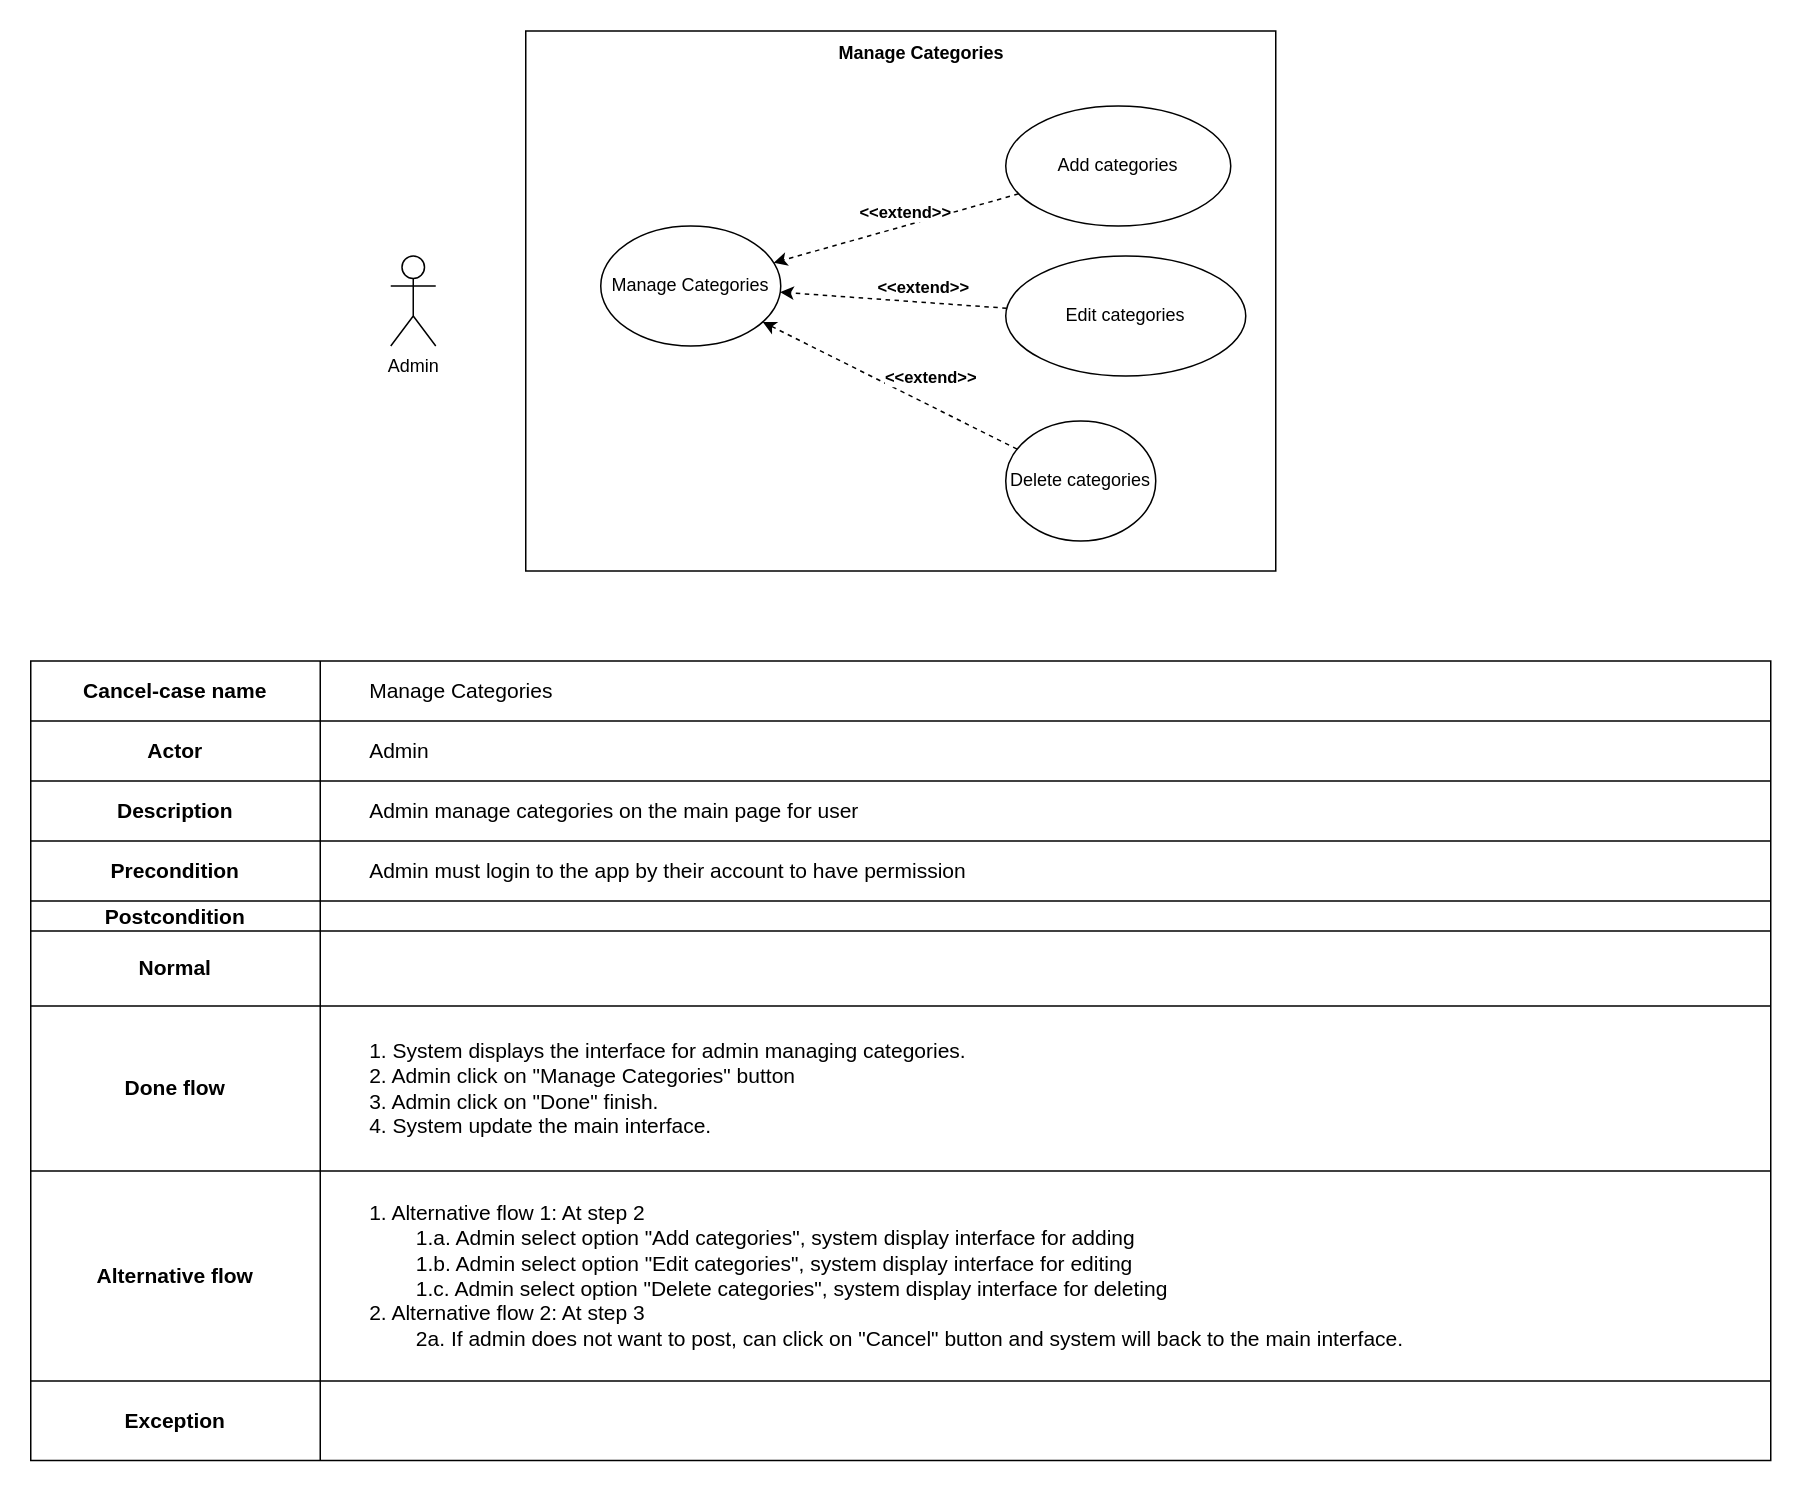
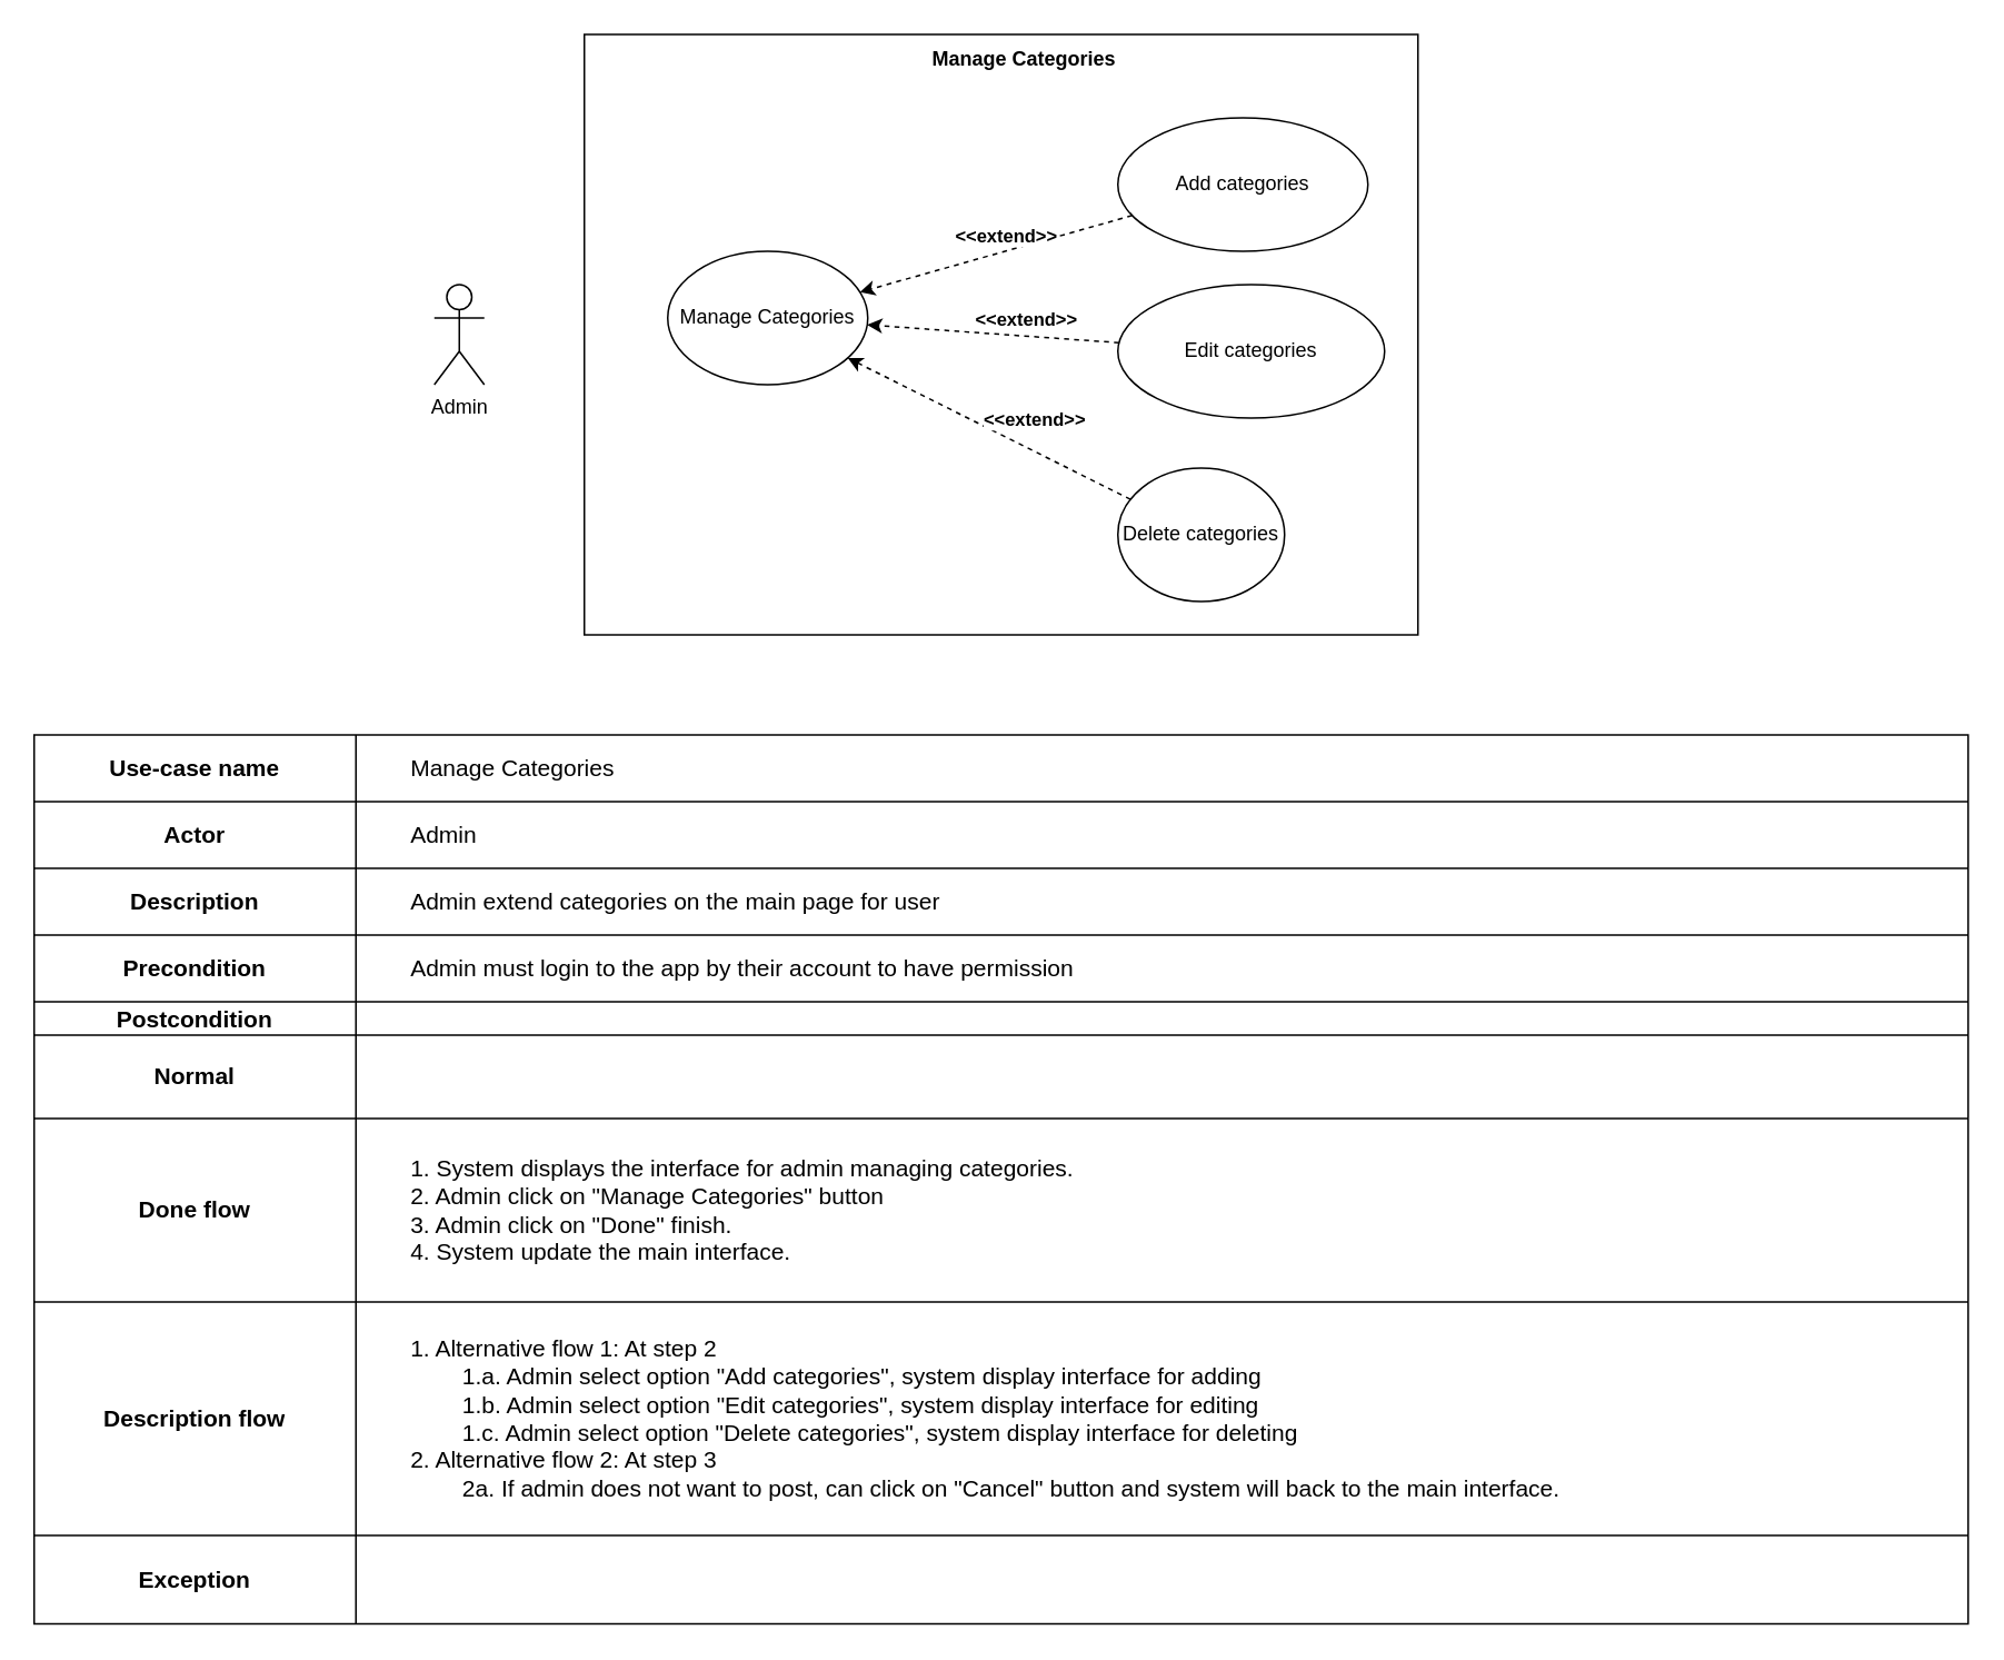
  <mxCell id="0" />
  <mxCell id="1" parent="0" />
  <mxCell id="2" value="Admin" style="shape=umlActor;verticalLabelPosition=bottom;verticalAlign=top;html=1;outlineConnect=0;" vertex="1" parent="1"><mxGeometry x="260" y="170" width="30" height="60" as="geometry" /></mxCell>
  <mxCell id="3" value="" style="rounded=0;whiteSpace=wrap;html=1;" vertex="1" parent="1"><mxGeometry x="350" y="20" width="500" height="360" as="geometry" /></mxCell>
  <mxCell id="4" value="&lt;b&gt;Manage Categories&lt;/b&gt;" style="text;html=1;strokeColor=none;fillColor=none;align=center;verticalAlign=middle;whiteSpace=wrap;rounded=0;" vertex="1" parent="1"><mxGeometry x="539" y="20" width="150" height="30" as="geometry" /></mxCell>
  <mxCell id="5" value="Manage Categories" style="ellipse;whiteSpace=wrap;html=1;" vertex="1" parent="1"><mxGeometry x="400" y="150" width="120" height="80" as="geometry" /></mxCell>
  <mxCell id="6" style="rounded=0;orthogonalLoop=1;jettySize=auto;html=1;dashed=1;" edge="1" parent="1" source="8" target="5"><mxGeometry relative="1" as="geometry" /></mxCell>
  <mxCell id="7" value="&lt;b&gt;&amp;lt;&amp;lt;extend&amp;gt;&amp;gt;&lt;/b&gt;" style="edgeLabel;html=1;align=center;verticalAlign=middle;resizable=0;points=[];" connectable="0" vertex="1" parent="6"><mxGeometry x="-0.534" y="1" relative="1" as="geometry"><mxPoint x="-38" as="offset" /></mxGeometry></mxCell>
  <mxCell id="8" value="Add categories" style="ellipse;whiteSpace=wrap;html=1;" vertex="1" parent="1"><mxGeometry x="670" y="70" width="150" height="80" as="geometry" /></mxCell>
  <mxCell id="9" style="edgeStyle=none;rounded=0;orthogonalLoop=1;jettySize=auto;html=1;dashed=1;" edge="1" parent="1" source="10" target="5"><mxGeometry relative="1" as="geometry" /></mxCell>
  <mxCell id="10" value="Edit categories" style="ellipse;whiteSpace=wrap;html=1;" vertex="1" parent="1"><mxGeometry x="670" y="170" width="160" height="80" as="geometry" /></mxCell>
  <mxCell id="11" style="edgeStyle=none;rounded=0;orthogonalLoop=1;jettySize=auto;html=1;dashed=1;" edge="1" parent="1" source="12" target="5"><mxGeometry relative="1" as="geometry" /></mxCell>
  <mxCell id="12" value="Delete categories" style="ellipse;whiteSpace=wrap;html=1;" vertex="1" parent="1"><mxGeometry x="670" y="280" width="100" height="80" as="geometry" /></mxCell>
  <mxCell id="13" value="&lt;b&gt;&amp;lt;&amp;lt;extend&amp;gt;&amp;gt;&lt;/b&gt;" style="edgeLabel;html=1;align=center;verticalAlign=middle;resizable=0;points=[];" connectable="0" vertex="1" parent="1"><mxGeometry x="614.995" y="190.002" as="geometry" /></mxCell>
  <mxCell id="14" value="&lt;b&gt;&amp;lt;&amp;lt;extend&amp;gt;&amp;gt;&lt;/b&gt;" style="edgeLabel;html=1;align=center;verticalAlign=middle;resizable=0;points=[];" connectable="0" vertex="1" parent="1"><mxGeometry x="619.975" y="250.002" as="geometry" /></mxCell>
  <mxCell id="15" value="" style="shape=table;startSize=0;container=1;collapsible=0;childLayout=tableLayout;fontSize=14;" vertex="1" parent="1"><mxGeometry x="20" y="440" width="1160" height="533.0" as="geometry" /></mxCell>
  <mxCell id="16" value="" style="shape=tableRow;horizontal=0;startSize=0;swimlaneHead=0;swimlaneBody=0;top=0;left=0;bottom=0;right=0;collapsible=0;dropTarget=0;fillColor=none;points=[[0,0.5],[1,0.5]];portConstraint=eastwest;fontSize=14;" vertex="1" parent="15"><mxGeometry width="1160" height="40" as="geometry" /></mxCell>
- <mxCell id="17" value="&lt;b&gt;Cancel-case name&lt;/b&gt;" style="shape=partialRectangle;html=1;whiteSpace=wrap;connectable=0;overflow=hidden;fillColor=none;top=0;left=0;bottom=0;right=0;pointerEvents=1;fontSize=14;" vertex="1" parent="16"><mxGeometry width="193" height="40" as="geometry"><mxRectangle width="193" height="40" as="alternateBounds" /></mxGeometry></mxCell>
+ <mxCell id="17" value="&lt;b&gt;Use-case name&lt;/b&gt;" style="shape=partialRectangle;html=1;whiteSpace=wrap;connectable=0;overflow=hidden;fillColor=none;top=0;left=0;bottom=0;right=0;pointerEvents=1;fontSize=14;" vertex="1" parent="16"><mxGeometry width="193" height="40" as="geometry"><mxRectangle width="193" height="40" as="alternateBounds" /></mxGeometry></mxCell>
  <mxCell id="18" value="&lt;span style=&quot;white-space: pre;&quot;&gt;&#09;&lt;/span&gt;Manage Categories" style="shape=partialRectangle;html=1;whiteSpace=wrap;connectable=0;overflow=hidden;fillColor=none;top=0;left=0;bottom=0;right=0;pointerEvents=1;fontSize=14;align=left;" vertex="1" parent="16"><mxGeometry x="193" width="967" height="40" as="geometry"><mxRectangle width="967" height="40" as="alternateBounds" /></mxGeometry></mxCell>
  <mxCell id="19" value="" style="shape=tableRow;horizontal=0;startSize=0;swimlaneHead=0;swimlaneBody=0;top=0;left=0;bottom=0;right=0;collapsible=0;dropTarget=0;fillColor=none;points=[[0,0.5],[1,0.5]];portConstraint=eastwest;fontSize=14;" vertex="1" parent="15"><mxGeometry y="40" width="1160" height="40" as="geometry" /></mxCell>
  <mxCell id="20" value="&lt;b&gt;Actor&lt;/b&gt;" style="shape=partialRectangle;html=1;whiteSpace=wrap;connectable=0;overflow=hidden;fillColor=none;top=0;left=0;bottom=0;right=0;pointerEvents=1;fontSize=14;" vertex="1" parent="19"><mxGeometry width="193" height="40" as="geometry"><mxRectangle width="193" height="40" as="alternateBounds" /></mxGeometry></mxCell>
  <mxCell id="21" value="&lt;span style=&quot;white-space: pre;&quot;&gt;&#09;&lt;/span&gt;Admin" style="shape=partialRectangle;html=1;whiteSpace=wrap;connectable=0;overflow=hidden;fillColor=none;top=0;left=0;bottom=0;right=0;pointerEvents=1;fontSize=14;align=left;" vertex="1" parent="19"><mxGeometry x="193" width="967" height="40" as="geometry"><mxRectangle width="967" height="40" as="alternateBounds" /></mxGeometry></mxCell>
  <mxCell id="22" value="" style="shape=tableRow;horizontal=0;startSize=0;swimlaneHead=0;swimlaneBody=0;top=0;left=0;bottom=0;right=0;collapsible=0;dropTarget=0;fillColor=none;points=[[0,0.5],[1,0.5]];portConstraint=eastwest;fontSize=14;" vertex="1" parent="15"><mxGeometry y="80" width="1160" height="40" as="geometry" /></mxCell>
  <mxCell id="23" value="&lt;b&gt;Description&lt;/b&gt;" style="shape=partialRectangle;html=1;whiteSpace=wrap;connectable=0;overflow=hidden;fillColor=none;top=0;left=0;bottom=0;right=0;pointerEvents=1;fontSize=14;" vertex="1" parent="22"><mxGeometry width="193" height="40" as="geometry"><mxRectangle width="193" height="40" as="alternateBounds" /></mxGeometry></mxCell>
- <mxCell id="24" value="&lt;span style=&quot;white-space: pre;&quot;&gt;&#09;&lt;/span&gt;Admin manage categories on the main page for user&amp;nbsp;" style="shape=partialRectangle;html=1;whiteSpace=wrap;connectable=0;overflow=hidden;fillColor=none;top=0;left=0;bottom=0;right=0;pointerEvents=1;fontSize=14;align=left;" vertex="1" parent="22"><mxGeometry x="193" width="967" height="40" as="geometry"><mxRectangle width="967" height="40" as="alternateBounds" /></mxGeometry></mxCell>
+ <mxCell id="24" value="&lt;span style=&quot;white-space: pre;&quot;&gt;&#09;&lt;/span&gt;Admin extend categories on the main page for user&amp;nbsp;" style="shape=partialRectangle;html=1;whiteSpace=wrap;connectable=0;overflow=hidden;fillColor=none;top=0;left=0;bottom=0;right=0;pointerEvents=1;fontSize=14;align=left;" vertex="1" parent="22"><mxGeometry x="193" width="967" height="40" as="geometry"><mxRectangle width="967" height="40" as="alternateBounds" /></mxGeometry></mxCell>
  <mxCell id="25" value="" style="shape=tableRow;horizontal=0;startSize=0;swimlaneHead=0;swimlaneBody=0;top=0;left=0;bottom=0;right=0;collapsible=0;dropTarget=0;fillColor=none;points=[[0,0.5],[1,0.5]];portConstraint=eastwest;fontSize=14;" vertex="1" parent="15"><mxGeometry y="120" width="1160" height="40" as="geometry" /></mxCell>
  <mxCell id="26" value="&lt;b&gt;Precondition&lt;/b&gt;" style="shape=partialRectangle;html=1;whiteSpace=wrap;connectable=0;overflow=hidden;fillColor=none;top=0;left=0;bottom=0;right=0;pointerEvents=1;fontSize=14;" vertex="1" parent="25"><mxGeometry width="193" height="40" as="geometry"><mxRectangle width="193" height="40" as="alternateBounds" /></mxGeometry></mxCell>
  <mxCell id="27" value="&lt;span style=&quot;white-space: pre;&quot;&gt;&#09;&lt;/span&gt;Admin must login to the app by their account to have permission" style="shape=partialRectangle;html=1;whiteSpace=wrap;connectable=0;overflow=hidden;fillColor=none;top=0;left=0;bottom=0;right=0;pointerEvents=1;fontSize=14;align=left;" vertex="1" parent="25"><mxGeometry x="193" width="967" height="40" as="geometry"><mxRectangle width="967" height="40" as="alternateBounds" /></mxGeometry></mxCell>
  <mxCell id="28" value="" style="shape=tableRow;horizontal=0;startSize=0;swimlaneHead=0;swimlaneBody=0;top=0;left=0;bottom=0;right=0;collapsible=0;dropTarget=0;fillColor=none;points=[[0,0.5],[1,0.5]];portConstraint=eastwest;fontSize=14;" vertex="1" parent="15"><mxGeometry y="160" width="1160" height="20" as="geometry" /></mxCell>
  <mxCell id="29" value="&lt;b&gt;Postcondition&lt;/b&gt;" style="shape=partialRectangle;html=1;whiteSpace=wrap;connectable=0;overflow=hidden;fillColor=none;top=0;left=0;bottom=0;right=0;pointerEvents=1;fontSize=14;" vertex="1" parent="28"><mxGeometry width="193" height="20" as="geometry"><mxRectangle width="193" height="20" as="alternateBounds" /></mxGeometry></mxCell>
  <mxCell id="30" value="" style="shape=partialRectangle;html=1;whiteSpace=wrap;connectable=0;overflow=hidden;fillColor=none;top=0;left=0;bottom=0;right=0;pointerEvents=1;fontSize=14;align=left;" vertex="1" parent="28"><mxGeometry x="193" width="967" height="20" as="geometry"><mxRectangle width="967" height="20" as="alternateBounds" /></mxGeometry></mxCell>
  <mxCell id="31" value="" style="shape=tableRow;horizontal=0;startSize=0;swimlaneHead=0;swimlaneBody=0;top=0;left=0;bottom=0;right=0;collapsible=0;dropTarget=0;fillColor=none;points=[[0,0.5],[1,0.5]];portConstraint=eastwest;fontSize=14;" vertex="1" parent="15"><mxGeometry y="180" width="1160" height="50" as="geometry" /></mxCell>
  <mxCell id="32" value="&lt;b&gt;Normal&lt;/b&gt;" style="shape=partialRectangle;html=1;whiteSpace=wrap;connectable=0;overflow=hidden;fillColor=none;top=0;left=0;bottom=0;right=0;pointerEvents=1;fontSize=14;" vertex="1" parent="31"><mxGeometry width="193" height="50" as="geometry"><mxRectangle width="193" height="50" as="alternateBounds" /></mxGeometry></mxCell>
  <mxCell id="33" value="" style="shape=partialRectangle;html=1;whiteSpace=wrap;connectable=0;overflow=hidden;fillColor=none;top=0;left=0;bottom=0;right=0;pointerEvents=1;fontSize=14;align=left;" vertex="1" parent="31"><mxGeometry x="193" width="967" height="50" as="geometry"><mxRectangle width="967" height="50" as="alternateBounds" /></mxGeometry></mxCell>
  <mxCell id="34" value="" style="shape=tableRow;horizontal=0;startSize=0;swimlaneHead=0;swimlaneBody=0;top=0;left=0;bottom=0;right=0;collapsible=0;dropTarget=0;fillColor=none;points=[[0,0.5],[1,0.5]];portConstraint=eastwest;fontSize=14;" vertex="1" parent="15"><mxGeometry y="230" width="1160" height="110" as="geometry" /></mxCell>
  <mxCell id="35" value="&lt;b&gt;Done flow&lt;/b&gt;" style="shape=partialRectangle;html=1;whiteSpace=wrap;connectable=0;overflow=hidden;fillColor=none;top=0;left=0;bottom=0;right=0;pointerEvents=1;fontSize=14;" vertex="1" parent="34"><mxGeometry width="193" height="110" as="geometry"><mxRectangle width="193" height="110" as="alternateBounds" /></mxGeometry></mxCell>
  <mxCell id="36" value="&lt;span style=&quot;white-space: pre;&quot;&gt;&#09;&lt;/span&gt;1. System displays the interface for admin managing categories.&lt;br&gt;&lt;span style=&quot;white-space: pre;&quot;&gt;&#09;&lt;/span&gt;2. Admin click on &quot;Manage Categories&quot; button&lt;br&gt;&lt;span style=&quot;white-space: pre;&quot;&gt;&#09;&lt;/span&gt;3. Admin click on &quot;Done&quot; finish.&lt;br&gt;&lt;span style=&quot;white-space: pre;&quot;&gt;&#09;&lt;/span&gt;4. System update the main interface.&lt;span style=&quot;white-space: pre;&quot;&gt;&#09;&lt;/span&gt;" style="shape=partialRectangle;html=1;whiteSpace=wrap;connectable=0;overflow=hidden;fillColor=none;top=0;left=0;bottom=0;right=0;pointerEvents=1;fontSize=14;align=left;" vertex="1" parent="34"><mxGeometry x="193" width="967" height="110" as="geometry"><mxRectangle width="967" height="110" as="alternateBounds" /></mxGeometry></mxCell>
  <mxCell id="37" value="" style="shape=tableRow;horizontal=0;startSize=0;swimlaneHead=0;swimlaneBody=0;top=0;left=0;bottom=0;right=0;collapsible=0;dropTarget=0;fillColor=none;points=[[0,0.5],[1,0.5]];portConstraint=eastwest;fontSize=14;" vertex="1" parent="15"><mxGeometry y="340" width="1160" height="140" as="geometry" /></mxCell>
- <mxCell id="38" value="&lt;b&gt;Alternative flow&lt;/b&gt;" style="shape=partialRectangle;html=1;whiteSpace=wrap;connectable=0;overflow=hidden;fillColor=none;top=0;left=0;bottom=0;right=0;pointerEvents=1;fontSize=14;" vertex="1" parent="37"><mxGeometry width="193" height="140" as="geometry"><mxRectangle width="193" height="140" as="alternateBounds" /></mxGeometry></mxCell>
+ <mxCell id="38" value="&lt;b&gt;Description flow&lt;/b&gt;" style="shape=partialRectangle;html=1;whiteSpace=wrap;connectable=0;overflow=hidden;fillColor=none;top=0;left=0;bottom=0;right=0;pointerEvents=1;fontSize=14;" vertex="1" parent="37"><mxGeometry width="193" height="140" as="geometry"><mxRectangle width="193" height="140" as="alternateBounds" /></mxGeometry></mxCell>
  <mxCell id="39" value="&lt;span style=&quot;white-space: pre;&quot;&gt;&#09;&lt;/span&gt;1. Alternative flow 1: At step 2&lt;br&gt;&lt;span style=&quot;white-space: pre;&quot;&gt;&#09;&lt;span style=&quot;white-space: pre;&quot;&gt;&#09;&lt;/span&gt;&lt;/span&gt;1.a. Admin select option &quot;Add categories&quot;, system display interface for adding&lt;br&gt;&lt;span style=&quot;white-space: pre;&quot;&gt;&#09;&lt;span style=&quot;white-space: pre;&quot;&gt;&#09;&lt;/span&gt;&lt;/span&gt;1.b. Admin select option &quot;Edit categories&quot;, system display interface for editing&lt;br&gt;&lt;span style=&quot;white-space: pre;&quot;&gt;&#09;&lt;span style=&quot;white-space: pre;&quot;&gt;&#09;&lt;/span&gt;&lt;/span&gt;1.c. Admin select option &quot;Delete categories&quot;, system display interface for deleting&lt;br&gt;&lt;span style=&quot;white-space: pre;&quot;&gt;&#09;&lt;/span&gt;2. Alternative flow 2: At step 3&lt;br&gt;&lt;span style=&quot;white-space: pre;&quot;&gt;&#09;&lt;/span&gt;&lt;span style=&quot;white-space: pre;&quot;&gt;&#09;&lt;/span&gt;2a. If admin does not want to post, can click on &quot;Cancel&quot; button and system will back to the main interface." style="shape=partialRectangle;html=1;whiteSpace=wrap;connectable=0;overflow=hidden;fillColor=none;top=0;left=0;bottom=0;right=0;pointerEvents=1;fontSize=14;align=left;" vertex="1" parent="37"><mxGeometry x="193" width="967" height="140" as="geometry"><mxRectangle width="967" height="140" as="alternateBounds" /></mxGeometry></mxCell>
  <mxCell id="40" value="" style="shape=tableRow;horizontal=0;startSize=0;swimlaneHead=0;swimlaneBody=0;top=0;left=0;bottom=0;right=0;collapsible=0;dropTarget=0;fillColor=none;points=[[0,0.5],[1,0.5]];portConstraint=eastwest;fontSize=14;" vertex="1" parent="15"><mxGeometry y="480" width="1160" height="53" as="geometry" /></mxCell>
  <mxCell id="41" value="&lt;b&gt;Exception&lt;/b&gt;" style="shape=partialRectangle;html=1;whiteSpace=wrap;connectable=0;overflow=hidden;fillColor=none;top=0;left=0;bottom=0;right=0;pointerEvents=1;fontSize=14;" vertex="1" parent="40"><mxGeometry width="193" height="53" as="geometry"><mxRectangle width="193" height="53" as="alternateBounds" /></mxGeometry></mxCell>
  <mxCell id="42" value="" style="shape=partialRectangle;html=1;whiteSpace=wrap;connectable=0;overflow=hidden;fillColor=none;top=0;left=0;bottom=0;right=0;pointerEvents=1;fontSize=14;align=left;" vertex="1" parent="40"><mxGeometry x="193" width="967" height="53" as="geometry"><mxRectangle width="967" height="53" as="alternateBounds" /></mxGeometry></mxCell>
